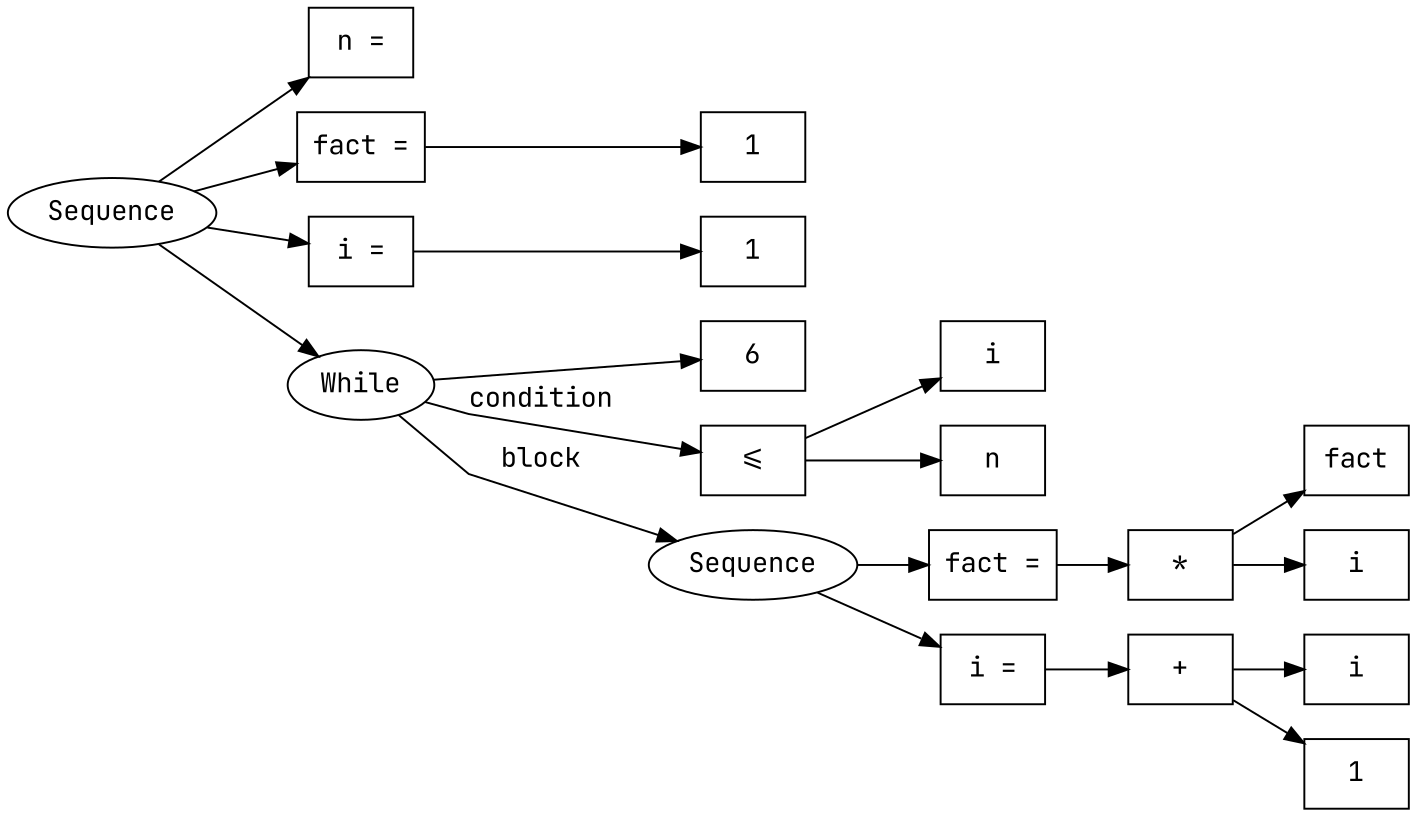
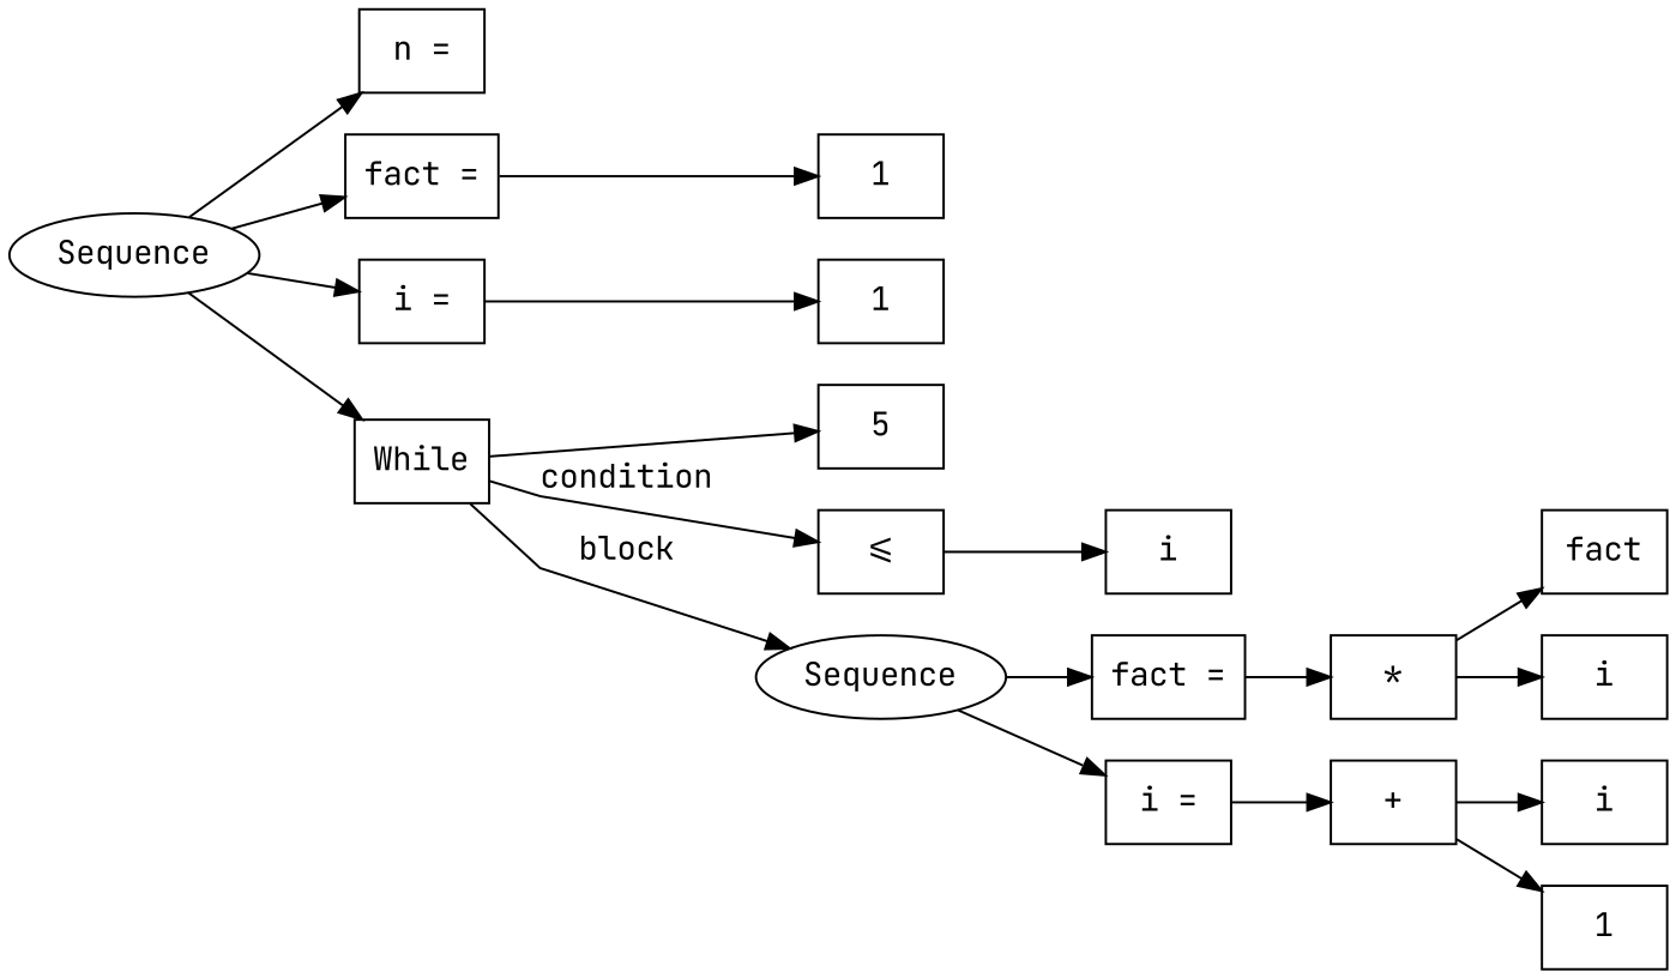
  digraph {
    fontname="JetBrains Mono"
    rankdir=LR
    splines=polyline
    node [fontname="JetBrains Mono" shape=box]
    edge [fontname="JetBrains Mono"]
    n1 [label=Sequence shape=""]
    n2 [label="n ="]
    n3 [label="fact ="]
    n4 [label="i ="]
-   n5 [label=While shape=""]
+   n5 [label=While]
    n6 [label=1]
    n7 [label=1]
-   n8 [label=6]
+   n8 [label=5]
    n9 [label="<="]
    n10 [label=Sequence shape=""]
    n11 [label=i]
-   n12 [label=n]
    n13 [label="fact ="]
    n14 [label="i ="]
    n15 [label="*"]
    n16 [label="+"]
    n17 [label=fact]
    n18 [label=i]
    n19 [label=i]
    n20 [label=1]
    n1 -> n2
    n1 -> n3
    n1 -> n4
    n1 -> n5
    n3 -> n6
    n4 -> n7
    n5 -> n8
    n5 -> n9 [label=condition]
    n5 -> n10 [label=block]
    n9 -> n11
-   n9 -> n12
    n10 -> n13
    n10 -> n14
    n13 -> n15
    n14 -> n16
    n15 -> n17
    n15 -> n18
    n16 -> n19
    n16 -> n20
  }
